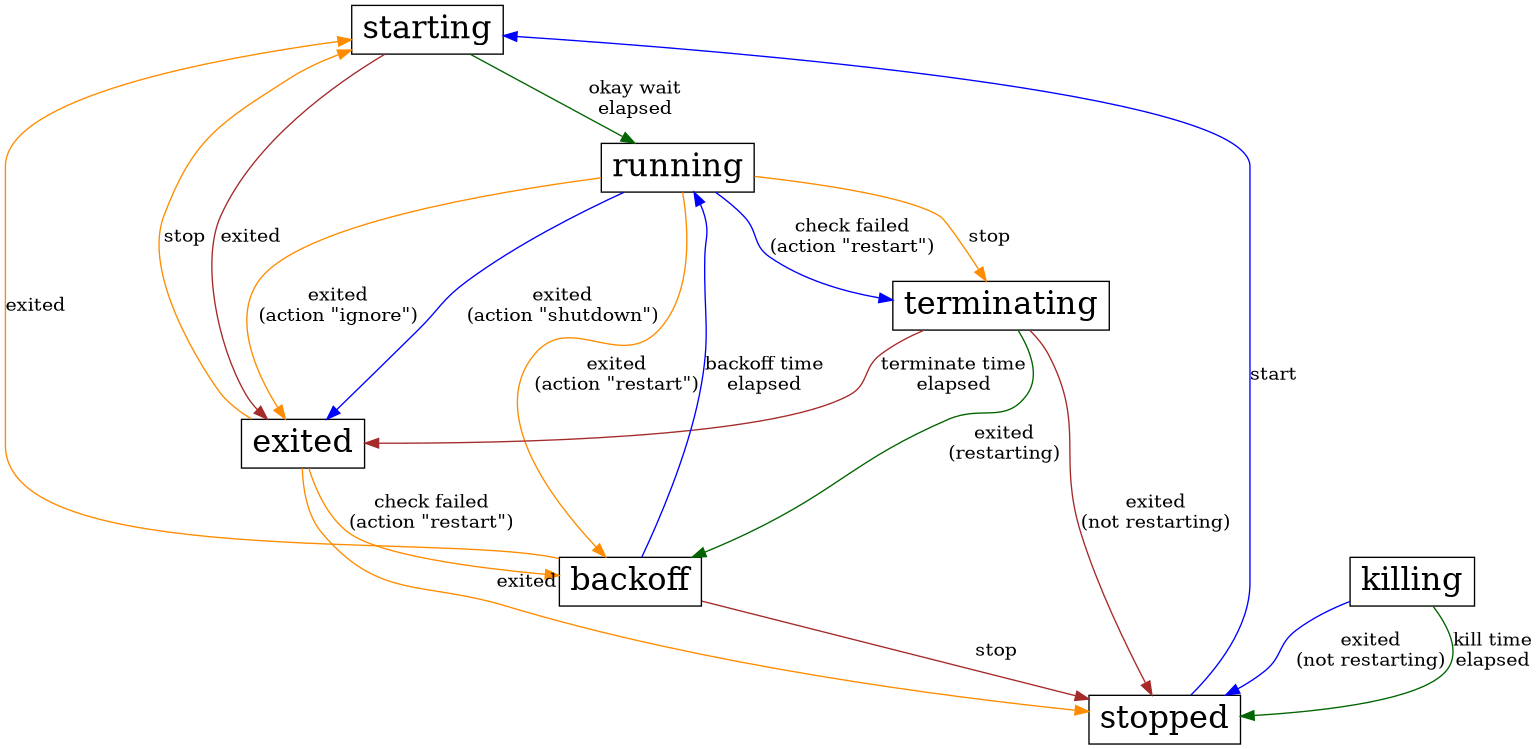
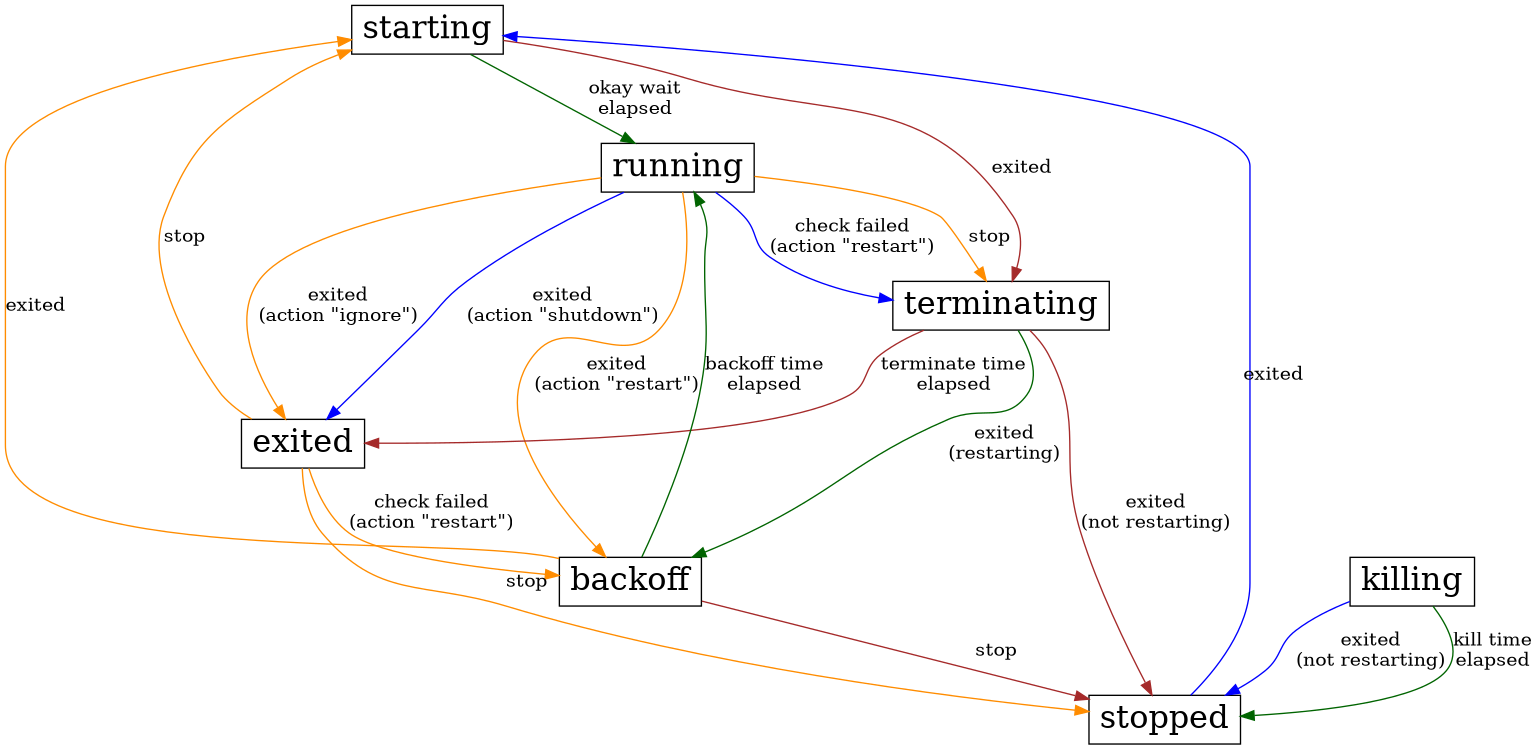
  digraph {
    node [fontsize=24 penwidth=1 shape=box]
    edge [color=darkorange]
    starting
    running
    exited
    terminating
    backoff
    stopped
    killing
    starting -> running [color=darkgreen label="okay wait\nelapsed"]
-   starting -> exited [color=brown label=exited]
+   starting -> terminating [color=brown label=exited]
    running -> exited [label="exited\n(action \"ignore\")"]
    running -> exited [color=blue label="exited\n(action \"shutdown\")"]
    running -> terminating [label=stop]
    running -> terminating [color=blue label="check failed\n(action \"restart\")"]
    running -> backoff [label="exited\n(action \"restart\")"]
    exited -> starting [label=stop]
    exited -> backoff [label="check failed\n(action \"restart\")"]
-   exited -> stopped [label=exited]
+   exited -> stopped [label=stop]
    terminating -> exited [color=brown label="terminate time\nelapsed"]
    terminating -> backoff [color=darkgreen label="exited\n(restarting)"]
    terminating -> stopped [color=brown label="exited\n(not restarting)"]
    backoff -> starting [label=exited]
-   backoff -> running [color=blue label="backoff time\nelapsed"]
+   backoff -> running [color=darkgreen label="backoff time\nelapsed"]
    backoff -> stopped [color=brown label=stop]
-   stopped -> starting [color=blue label=start]
+   stopped -> starting [color=blue label=exited]
    killing -> stopped [color=blue label="exited\n(not restarting)"]
    killing -> stopped [color=darkgreen label="kill time\nelapsed"]
  }
